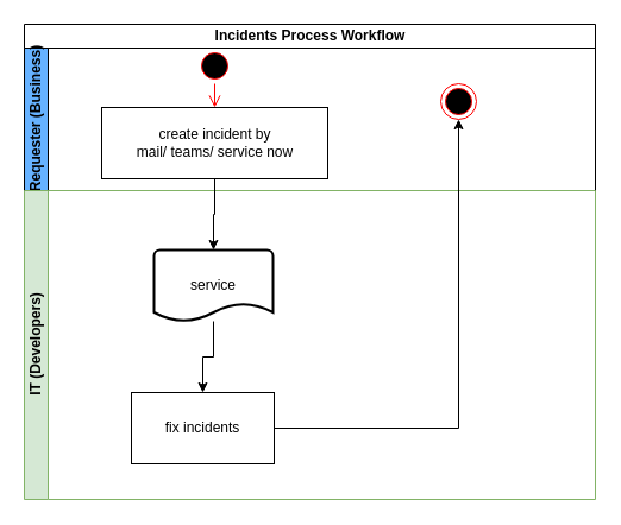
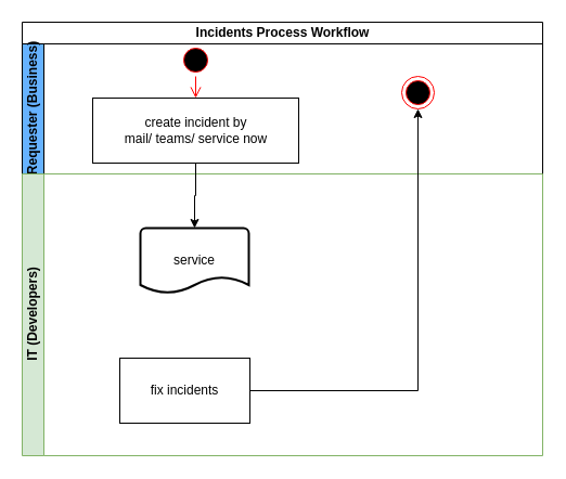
  <mxCell id="0" />
  <mxCell id="1" parent="0" />
  <mxCell id="2" value="Incidents Process Workflow" style="swimlane;childLayout=stackLayout;resizeParent=1;resizeParentMax=0;horizontal=1;startSize=20;horizontalStack=0;html=1;" parent="1" vertex="1"><mxGeometry x="20" y="20" width="480" height="140" as="geometry" /></mxCell>
  <mxCell id="3" value="Requester (Business)" style="swimlane;startSize=20;horizontal=0;html=1;fillColor=#66B2FF;fontColor=#000000;" parent="2" vertex="1"><mxGeometry y="20" width="480" height="120" as="geometry" /></mxCell>
  <mxCell id="4" value="" style="ellipse;html=1;shape=startState;fillColor=#000000;strokeColor=#ff0000;fontColor=#000000;" parent="3" vertex="1"><mxGeometry x="145" width="30" height="30" as="geometry" /></mxCell>
  <mxCell id="5" value="create incident by&lt;br&gt;mail/ teams/ service now" style="html=1;fontColor=#000000;fillColor=#FFFFFF;" parent="3" vertex="1"><mxGeometry x="65" y="50" width="190" height="60" as="geometry" /></mxCell>
  <mxCell id="6" value="" style="edgeStyle=orthogonalEdgeStyle;html=1;verticalAlign=bottom;endArrow=open;endSize=8;strokeColor=#ff0000;rounded=0;fontColor=#000000;" parent="3" source="4" target="5" edge="1"><mxGeometry relative="1" as="geometry"><mxPoint x="175" y="120" as="targetPoint" /></mxGeometry></mxCell>
  <mxCell id="7" value="" style="ellipse;html=1;shape=endState;fillColor=#000000;strokeColor=#ff0000;fontColor=#000000;" parent="3" vertex="1"><mxGeometry x="350" y="30" width="30" height="30" as="geometry" /></mxCell>
  <mxCell id="8" value="IT (Developers)" style="swimlane;startSize=20;horizontal=0;html=1;fillColor=#d5e8d4;strokeColor=#82b366;" parent="1" vertex="1"><mxGeometry x="20" y="160" width="480" height="260" as="geometry" /></mxCell>
  <mxCell id="9" value="fix incidents" style="whiteSpace=wrap;html=1;fillColor=#FFFFFF;fontColor=#000000;rounded=0;" parent="8" vertex="1"><mxGeometry x="90" y="170" width="120" height="60" as="geometry" /></mxCell>
- <mxCell id="10" style="edgeStyle=orthogonalEdgeStyle;rounded=0;orthogonalLoop=1;jettySize=auto;html=1;fontColor=#000000;" edge="1" parent="8" source="11" target="9"><mxGeometry relative="1" as="geometry" /></mxCell>
  <mxCell id="11" value="service" style="strokeWidth=2;html=1;shape=mxgraph.flowchart.document2;whiteSpace=wrap;size=0.25;fontColor=#000000;fillColor=#FFFFFF;" parent="8" vertex="1"><mxGeometry x="109" y="50" width="100" height="60" as="geometry" /></mxCell>
  <mxCell id="12" style="edgeStyle=orthogonalEdgeStyle;rounded=0;orthogonalLoop=1;jettySize=auto;html=1;fontColor=#000000;" parent="1" source="5" target="11" edge="1"><mxGeometry relative="1" as="geometry"><mxPoint x="340" y="210" as="targetPoint" /></mxGeometry></mxCell>
  <mxCell id="13" style="edgeStyle=orthogonalEdgeStyle;rounded=0;orthogonalLoop=1;jettySize=auto;html=1;fontColor=#000000;" edge="1" parent="1" source="9" target="7"><mxGeometry relative="1" as="geometry" /></mxCell>
